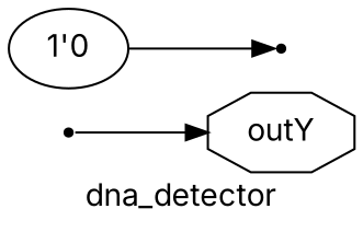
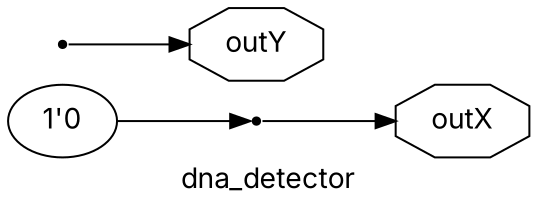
  digraph {
    fontname=Inter
    label=dna_detector
    rankdir=LR
    remincross=true
    node [fontname=Inter shape=octagon]
    edge [color=black fontcolor=black fontname=Inter headport=w tailport=e]
+   n1 [color=black fontcolor=black label=outX]
    n2 [color=black fontcolor=black label=outY]
    x0 [shape=point]
    n4 [label="1'0" shape=""]
    x2 [shape=point]
    x0 -> n2
    n4 -> x2
+   x2 -> n1
  }
